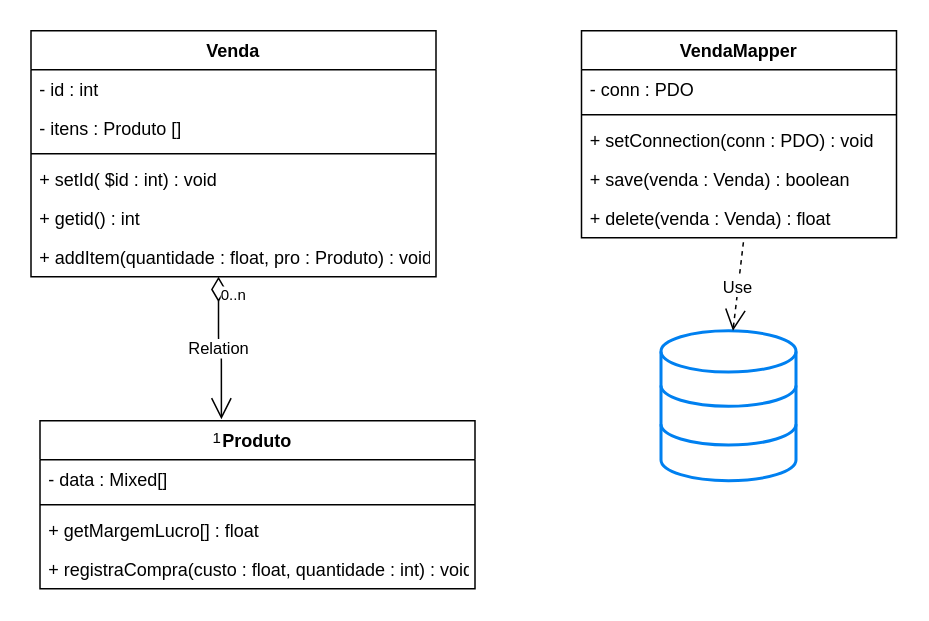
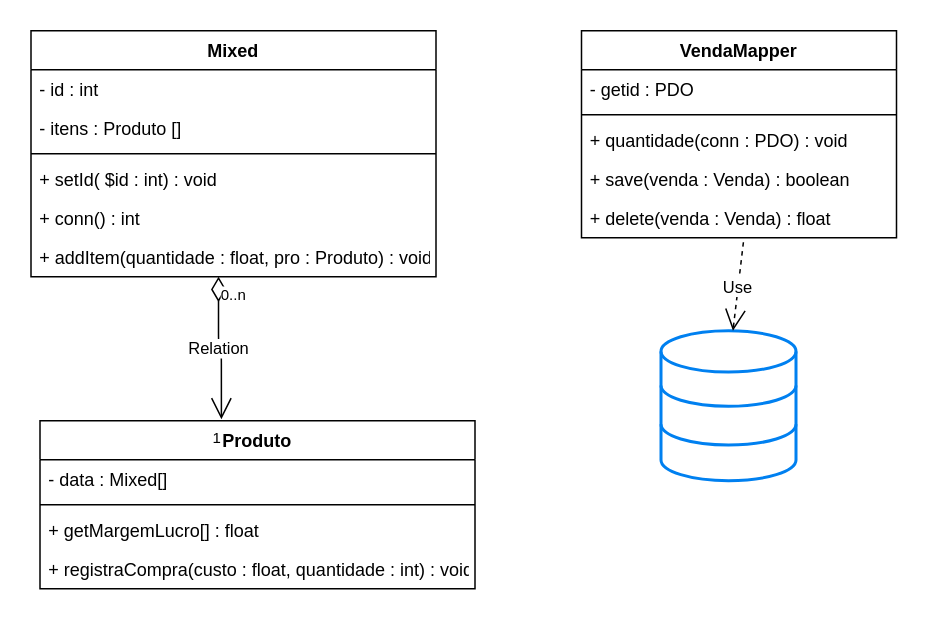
  <mxCell id="0" />
  <mxCell id="1" parent="0" />
  <mxCell id="2" value="" style="html=1;verticalLabelPosition=bottom;align=center;labelBackgroundColor=#ffffff;verticalAlign=top;strokeWidth=2;strokeColor=#0080F0;shadow=0;dashed=0;shape=mxgraph.ios7.icons.data;" vertex="1" parent="1"><mxGeometry x="440" y="220" width="90" height="100" as="geometry" /></mxCell>
- <mxCell id="3" value="Venda" style="swimlane;fontStyle=1;align=center;verticalAlign=top;childLayout=stackLayout;horizontal=1;startSize=26;horizontalStack=0;resizeParent=1;resizeParentMax=0;resizeLast=0;collapsible=1;marginBottom=0;" vertex="1" parent="1"><mxGeometry x="20" y="20" width="270" height="164" as="geometry" /></mxCell>
+ <mxCell id="3" value="Mixed" style="swimlane;fontStyle=1;align=center;verticalAlign=top;childLayout=stackLayout;horizontal=1;startSize=26;horizontalStack=0;resizeParent=1;resizeParentMax=0;resizeLast=0;collapsible=1;marginBottom=0;" vertex="1" parent="1"><mxGeometry x="20" y="20" width="270" height="164" as="geometry" /></mxCell>
  <mxCell id="4" value="- id : int" style="text;strokeColor=none;fillColor=none;align=left;verticalAlign=top;spacingLeft=4;spacingRight=4;overflow=hidden;rotatable=0;points=[[0,0.5],[1,0.5]];portConstraint=eastwest;" vertex="1" parent="3"><mxGeometry y="26" width="270" height="26" as="geometry" /></mxCell>
  <mxCell id="5" value="- itens : Produto []" style="text;strokeColor=none;fillColor=none;align=left;verticalAlign=top;spacingLeft=4;spacingRight=4;overflow=hidden;rotatable=0;points=[[0,0.5],[1,0.5]];portConstraint=eastwest;" vertex="1" parent="3"><mxGeometry y="52" width="270" height="26" as="geometry" /></mxCell>
  <mxCell id="6" value="" style="line;strokeWidth=1;fillColor=none;align=left;verticalAlign=middle;spacingTop=-1;spacingLeft=3;spacingRight=3;rotatable=0;labelPosition=right;points=[];portConstraint=eastwest;" vertex="1" parent="3"><mxGeometry y="78" width="270" height="8" as="geometry" /></mxCell>
  <mxCell id="7" value="+ setId( $id : int) : void" style="text;strokeColor=none;fillColor=none;align=left;verticalAlign=top;spacingLeft=4;spacingRight=4;overflow=hidden;rotatable=0;points=[[0,0.5],[1,0.5]];portConstraint=eastwest;" vertex="1" parent="3"><mxGeometry y="86" width="270" height="26" as="geometry" /></mxCell>
- <mxCell id="8" value="+ getid() : int" style="text;strokeColor=none;fillColor=none;align=left;verticalAlign=top;spacingLeft=4;spacingRight=4;overflow=hidden;rotatable=0;points=[[0,0.5],[1,0.5]];portConstraint=eastwest;" vertex="1" parent="3"><mxGeometry y="112" width="270" height="26" as="geometry" /></mxCell>
+ <mxCell id="8" value="+ conn() : int" style="text;strokeColor=none;fillColor=none;align=left;verticalAlign=top;spacingLeft=4;spacingRight=4;overflow=hidden;rotatable=0;points=[[0,0.5],[1,0.5]];portConstraint=eastwest;" vertex="1" parent="3"><mxGeometry y="112" width="270" height="26" as="geometry" /></mxCell>
  <mxCell id="9" value="+ addItem(quantidade : float, pro : Produto) : void" style="text;strokeColor=none;fillColor=none;align=left;verticalAlign=top;spacingLeft=4;spacingRight=4;overflow=hidden;rotatable=0;points=[[0,0.5],[1,0.5]];portConstraint=eastwest;" vertex="1" parent="3"><mxGeometry y="138" width="270" height="26" as="geometry" /></mxCell>
  <mxCell id="10" value="Produto" style="swimlane;fontStyle=1;align=center;verticalAlign=top;childLayout=stackLayout;horizontal=1;startSize=26;horizontalStack=0;resizeParent=1;resizeParentMax=0;resizeLast=0;collapsible=1;marginBottom=0;" vertex="1" parent="1"><mxGeometry x="26" y="280" width="290" height="112" as="geometry" /></mxCell>
  <mxCell id="11" value="- data : Mixed[]" style="text;strokeColor=none;fillColor=none;align=left;verticalAlign=top;spacingLeft=4;spacingRight=4;overflow=hidden;rotatable=0;points=[[0,0.5],[1,0.5]];portConstraint=eastwest;" vertex="1" parent="10"><mxGeometry y="26" width="290" height="26" as="geometry" /></mxCell>
  <mxCell id="12" value="" style="line;strokeWidth=1;fillColor=none;align=left;verticalAlign=middle;spacingTop=-1;spacingLeft=3;spacingRight=3;rotatable=0;labelPosition=right;points=[];portConstraint=eastwest;" vertex="1" parent="10"><mxGeometry y="52" width="290" height="8" as="geometry" /></mxCell>
  <mxCell id="13" value="+ getMargemLucro[] : float" style="text;strokeColor=none;fillColor=none;align=left;verticalAlign=top;spacingLeft=4;spacingRight=4;overflow=hidden;rotatable=0;points=[[0,0.5],[1,0.5]];portConstraint=eastwest;" vertex="1" parent="10"><mxGeometry y="60" width="290" height="26" as="geometry" /></mxCell>
  <mxCell id="14" value="+ registraCompra(custo : float, quantidade : int) : void" style="text;strokeColor=none;fillColor=none;align=left;verticalAlign=top;spacingLeft=4;spacingRight=4;overflow=hidden;rotatable=0;points=[[0,0.5],[1,0.5]];portConstraint=eastwest;" vertex="1" parent="10"><mxGeometry y="86" width="290" height="26" as="geometry" /></mxCell>
  <mxCell id="15" value="VendaMapper" style="swimlane;fontStyle=1;align=center;verticalAlign=top;childLayout=stackLayout;horizontal=1;startSize=26;horizontalStack=0;resizeParent=1;resizeParentMax=0;resizeLast=0;collapsible=1;marginBottom=0;" vertex="1" parent="1"><mxGeometry x="387" y="20" width="210" height="138" as="geometry" /></mxCell>
- <mxCell id="16" value="- conn : PDO" style="text;strokeColor=none;fillColor=none;align=left;verticalAlign=top;spacingLeft=4;spacingRight=4;overflow=hidden;rotatable=0;points=[[0,0.5],[1,0.5]];portConstraint=eastwest;" vertex="1" parent="15"><mxGeometry y="26" width="210" height="26" as="geometry" /></mxCell>
+ <mxCell id="16" value="- getid : PDO" style="text;strokeColor=none;fillColor=none;align=left;verticalAlign=top;spacingLeft=4;spacingRight=4;overflow=hidden;rotatable=0;points=[[0,0.5],[1,0.5]];portConstraint=eastwest;" vertex="1" parent="15"><mxGeometry y="26" width="210" height="26" as="geometry" /></mxCell>
  <mxCell id="17" value="" style="line;strokeWidth=1;fillColor=none;align=left;verticalAlign=middle;spacingTop=-1;spacingLeft=3;spacingRight=3;rotatable=0;labelPosition=right;points=[];portConstraint=eastwest;" vertex="1" parent="15"><mxGeometry y="52" width="210" height="8" as="geometry" /></mxCell>
- <mxCell id="18" value="+ setConnection(conn : PDO) : void" style="text;strokeColor=none;fillColor=none;align=left;verticalAlign=top;spacingLeft=4;spacingRight=4;overflow=hidden;rotatable=0;points=[[0,0.5],[1,0.5]];portConstraint=eastwest;" vertex="1" parent="15"><mxGeometry y="60" width="210" height="26" as="geometry" /></mxCell>
+ <mxCell id="18" value="+ quantidade(conn : PDO) : void" style="text;strokeColor=none;fillColor=none;align=left;verticalAlign=top;spacingLeft=4;spacingRight=4;overflow=hidden;rotatable=0;points=[[0,0.5],[1,0.5]];portConstraint=eastwest;" vertex="1" parent="15"><mxGeometry y="60" width="210" height="26" as="geometry" /></mxCell>
  <mxCell id="19" value="+ save(venda : Venda) : boolean" style="text;strokeColor=none;fillColor=none;align=left;verticalAlign=top;spacingLeft=4;spacingRight=4;overflow=hidden;rotatable=0;points=[[0,0.5],[1,0.5]];portConstraint=eastwest;" vertex="1" parent="15"><mxGeometry y="86" width="210" height="26" as="geometry" /></mxCell>
  <mxCell id="20" value="+ delete(venda : Venda) : float" style="text;strokeColor=none;fillColor=none;align=left;verticalAlign=top;spacingLeft=4;spacingRight=4;overflow=hidden;rotatable=0;points=[[0,0.5],[1,0.5]];portConstraint=eastwest;" vertex="1" parent="15"><mxGeometry y="112" width="210" height="26" as="geometry" /></mxCell>
  <mxCell id="21" value="Relation" style="endArrow=open;html=1;endSize=12;startArrow=diamondThin;startSize=14;startFill=0;edgeStyle=orthogonalEdgeStyle;exitX=0.463;exitY=1;exitDx=0;exitDy=0;exitPerimeter=0;entryX=0.417;entryY=-0.009;entryDx=0;entryDy=0;entryPerimeter=0;" edge="1" parent="1" source="9" target="10"><mxGeometry relative="1" as="geometry"><mxPoint x="20" y="360" as="sourcePoint" /><mxPoint x="180" y="360" as="targetPoint" /></mxGeometry></mxCell>
  <mxCell id="22" value="0..n" style="resizable=0;html=1;align=left;verticalAlign=top;labelBackgroundColor=#ffffff;fontSize=10;" connectable="0" vertex="1" parent="21"><mxGeometry x="-1" relative="1" as="geometry" /></mxCell>
  <mxCell id="23" value="1" style="resizable=0;html=1;align=right;verticalAlign=top;labelBackgroundColor=#ffffff;fontSize=10;" connectable="0" vertex="1" parent="21"><mxGeometry x="1" relative="1" as="geometry" /></mxCell>
  <mxCell id="24" value="Use" style="endArrow=open;endSize=12;dashed=1;html=1;exitX=0.514;exitY=1.115;exitDx=0;exitDy=0;exitPerimeter=0;entryX=0.533;entryY=0;entryDx=0;entryDy=0;entryPerimeter=0;" edge="1" parent="1" source="20" target="2"><mxGeometry width="160" relative="1" as="geometry"><mxPoint x="20" y="420" as="sourcePoint" /><mxPoint x="180" y="420" as="targetPoint" /></mxGeometry></mxCell>
